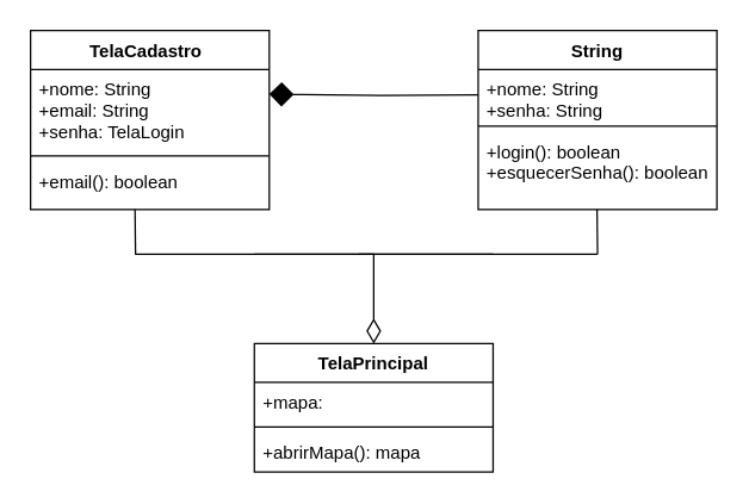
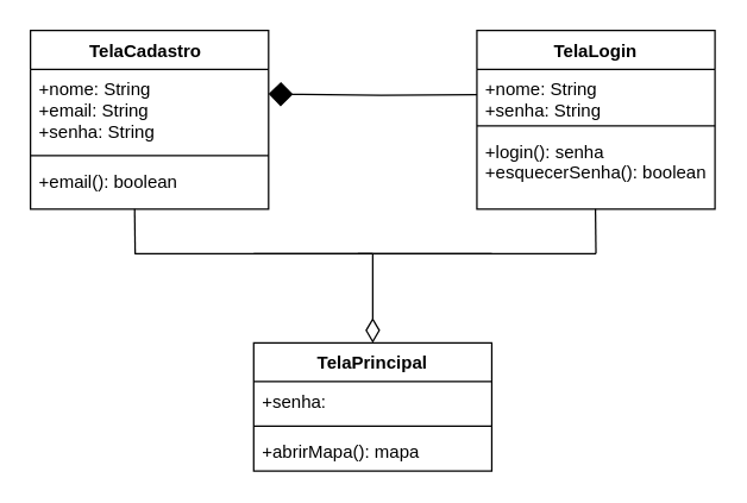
  <mxCell id="0" />
  <mxCell id="1" parent="0" />
  <mxCell id="2" value="TelaCadastro&lt;span style=&quot;white-space: pre;&quot;&gt;&#09;&lt;/span&gt;" style="swimlane;fontStyle=1;align=center;verticalAlign=top;childLayout=stackLayout;horizontal=1;startSize=26;horizontalStack=0;resizeParent=1;resizeParentMax=0;resizeLast=0;collapsible=1;marginBottom=0;whiteSpace=wrap;html=1;" vertex="1" parent="1"><mxGeometry x="20" y="20" width="160" height="120" as="geometry" /></mxCell>
- <mxCell id="3" value="+nome: String&lt;div&gt;+email: String&lt;/div&gt;&lt;div&gt;+senha: TelaLogin&lt;/div&gt;" style="text;strokeColor=none;fillColor=none;align=left;verticalAlign=top;spacingLeft=4;spacingRight=4;overflow=hidden;rotatable=0;points=[[0,0.5],[1,0.5]];portConstraint=eastwest;whiteSpace=wrap;html=1;" vertex="1" parent="2"><mxGeometry y="26" width="160" height="54" as="geometry" /></mxCell>
+ <mxCell id="3" value="+nome: String&lt;div&gt;+email: String&lt;/div&gt;&lt;div&gt;+senha: String&lt;/div&gt;" style="text;strokeColor=none;fillColor=none;align=left;verticalAlign=top;spacingLeft=4;spacingRight=4;overflow=hidden;rotatable=0;points=[[0,0.5],[1,0.5]];portConstraint=eastwest;whiteSpace=wrap;html=1;" vertex="1" parent="2"><mxGeometry y="26" width="160" height="54" as="geometry" /></mxCell>
  <mxCell id="4" value="" style="line;strokeWidth=1;fillColor=none;align=left;verticalAlign=middle;spacingTop=-1;spacingLeft=3;spacingRight=3;rotatable=0;labelPosition=right;points=[];portConstraint=eastwest;strokeColor=inherit;" vertex="1" parent="2"><mxGeometry y="80" width="160" height="8" as="geometry" /></mxCell>
  <mxCell id="5" value="+email(): boolean" style="text;strokeColor=none;fillColor=none;align=left;verticalAlign=top;spacingLeft=4;spacingRight=4;overflow=hidden;rotatable=0;points=[[0,0.5],[1,0.5]];portConstraint=eastwest;whiteSpace=wrap;html=1;" vertex="1" parent="2"><mxGeometry y="88" width="160" height="32" as="geometry" /></mxCell>
  <mxCell id="6" style="edgeStyle=orthogonalEdgeStyle;rounded=0;orthogonalLoop=1;jettySize=auto;html=1;exitX=0.5;exitY=0;exitDx=0;exitDy=0;endArrow=none;endFill=0;startArrow=diamondThin;startFill=0;strokeWidth=1;startSize=14;" edge="1" parent="1" source="7"><mxGeometry relative="1" as="geometry"><mxPoint x="250" y="170" as="targetPoint" /></mxGeometry></mxCell>
  <mxCell id="7" value="TelaPrincipal" style="swimlane;fontStyle=1;align=center;verticalAlign=top;childLayout=stackLayout;horizontal=1;startSize=26;horizontalStack=0;resizeParent=1;resizeParentMax=0;resizeLast=0;collapsible=1;marginBottom=0;whiteSpace=wrap;html=1;" vertex="1" parent="1"><mxGeometry x="170" y="230" width="160" height="86" as="geometry" /></mxCell>
- <mxCell id="8" value="+mapa:&amp;nbsp;" style="text;strokeColor=none;fillColor=none;align=left;verticalAlign=top;spacingLeft=4;spacingRight=4;overflow=hidden;rotatable=0;points=[[0,0.5],[1,0.5]];portConstraint=eastwest;whiteSpace=wrap;html=1;" vertex="1" parent="7"><mxGeometry y="26" width="160" height="26" as="geometry" /></mxCell>
+ <mxCell id="8" value="+senha:&amp;nbsp;" style="text;strokeColor=none;fillColor=none;align=left;verticalAlign=top;spacingLeft=4;spacingRight=4;overflow=hidden;rotatable=0;points=[[0,0.5],[1,0.5]];portConstraint=eastwest;whiteSpace=wrap;html=1;" vertex="1" parent="7"><mxGeometry y="26" width="160" height="26" as="geometry" /></mxCell>
  <mxCell id="9" value="" style="line;strokeWidth=1;fillColor=none;align=left;verticalAlign=middle;spacingTop=-1;spacingLeft=3;spacingRight=3;rotatable=0;labelPosition=right;points=[];portConstraint=eastwest;strokeColor=inherit;" vertex="1" parent="7"><mxGeometry y="52" width="160" height="8" as="geometry" /></mxCell>
  <mxCell id="10" value="+abrirMapa(): mapa" style="text;strokeColor=none;fillColor=none;align=left;verticalAlign=top;spacingLeft=4;spacingRight=4;overflow=hidden;rotatable=0;points=[[0,0.5],[1,0.5]];portConstraint=eastwest;whiteSpace=wrap;html=1;" vertex="1" parent="7"><mxGeometry y="60" width="160" height="26" as="geometry" /></mxCell>
- <mxCell id="11" value="String" style="swimlane;fontStyle=1;align=center;verticalAlign=top;childLayout=stackLayout;horizontal=1;startSize=26;horizontalStack=0;resizeParent=1;resizeParentMax=0;resizeLast=0;collapsible=1;marginBottom=0;whiteSpace=wrap;html=1;" vertex="1" parent="1"><mxGeometry x="320" y="20" width="160" height="120" as="geometry" /></mxCell>
+ <mxCell id="11" value="TelaLogin" style="swimlane;fontStyle=1;align=center;verticalAlign=top;childLayout=stackLayout;horizontal=1;startSize=26;horizontalStack=0;resizeParent=1;resizeParentMax=0;resizeLast=0;collapsible=1;marginBottom=0;whiteSpace=wrap;html=1;" vertex="1" parent="1"><mxGeometry x="320" y="20" width="160" height="120" as="geometry" /></mxCell>
  <mxCell id="12" value="+nome: String&lt;div&gt;+senha: String&lt;/div&gt;" style="text;strokeColor=none;fillColor=none;align=left;verticalAlign=top;spacingLeft=4;spacingRight=4;overflow=hidden;rotatable=0;points=[[0,0.5],[1,0.5]];portConstraint=eastwest;whiteSpace=wrap;html=1;" vertex="1" parent="11"><mxGeometry y="26" width="160" height="34" as="geometry" /></mxCell>
  <mxCell id="13" value="" style="line;strokeWidth=1;fillColor=none;align=left;verticalAlign=middle;spacingTop=-1;spacingLeft=3;spacingRight=3;rotatable=0;labelPosition=right;points=[];portConstraint=eastwest;strokeColor=inherit;" vertex="1" parent="11"><mxGeometry y="60" width="160" height="8" as="geometry" /></mxCell>
- <mxCell id="14" value="+login(): boolean&lt;div&gt;+esquecerSenha(): boolean&lt;/div&gt;" style="text;strokeColor=none;fillColor=none;align=left;verticalAlign=top;spacingLeft=4;spacingRight=4;overflow=hidden;rotatable=0;points=[[0,0.5],[1,0.5]];portConstraint=eastwest;whiteSpace=wrap;html=1;" vertex="1" parent="11"><mxGeometry y="68" width="160" height="52" as="geometry" /></mxCell>
+ <mxCell id="14" value="+login(): senha&lt;div&gt;+esquecerSenha(): boolean&lt;/div&gt;" style="text;strokeColor=none;fillColor=none;align=left;verticalAlign=top;spacingLeft=4;spacingRight=4;overflow=hidden;rotatable=0;points=[[0,0.5],[1,0.5]];portConstraint=eastwest;whiteSpace=wrap;html=1;" vertex="1" parent="11"><mxGeometry y="68" width="160" height="52" as="geometry" /></mxCell>
  <mxCell id="15" style="edgeStyle=orthogonalEdgeStyle;rounded=0;orthogonalLoop=1;jettySize=auto;html=1;entryX=0.985;entryY=0.301;entryDx=0;entryDy=0;entryPerimeter=0;endArrow=diamond;endFill=1;strokeWidth=1;startSize=9;endSize=14;" edge="1" parent="1"><mxGeometry relative="1" as="geometry"><mxPoint x="320" y="63" as="sourcePoint" /><mxPoint x="180" y="62.624" as="targetPoint" /></mxGeometry></mxCell>
  <mxCell id="16" value="" style="endArrow=none;html=1;rounded=0;" edge="1" parent="1"><mxGeometry relative="1" as="geometry"><mxPoint x="170" y="170" as="sourcePoint" /><mxPoint x="330" y="170" as="targetPoint" /></mxGeometry></mxCell>
  <mxCell id="17" value="" style="endArrow=none;html=1;rounded=0;" edge="1" parent="1"><mxGeometry relative="1" as="geometry"><mxPoint x="399.66" y="140" as="sourcePoint" /><mxPoint x="400" y="170" as="targetPoint" /></mxGeometry></mxCell>
  <mxCell id="18" value="" style="endArrow=none;html=1;rounded=0;" edge="1" parent="1"><mxGeometry relative="1" as="geometry"><mxPoint x="240" y="170" as="sourcePoint" /><mxPoint x="400" y="170" as="targetPoint" /></mxGeometry></mxCell>
  <mxCell id="19" value="" style="endArrow=none;html=1;rounded=0;" edge="1" parent="1"><mxGeometry relative="1" as="geometry"><mxPoint x="90" y="170" as="sourcePoint" /><mxPoint x="250" y="170" as="targetPoint" /></mxGeometry></mxCell>
  <mxCell id="20" value="" style="endArrow=none;html=1;rounded=0;" edge="1" parent="1"><mxGeometry relative="1" as="geometry"><mxPoint x="90" y="140" as="sourcePoint" /><mxPoint x="90.34" y="170" as="targetPoint" /></mxGeometry></mxCell>
